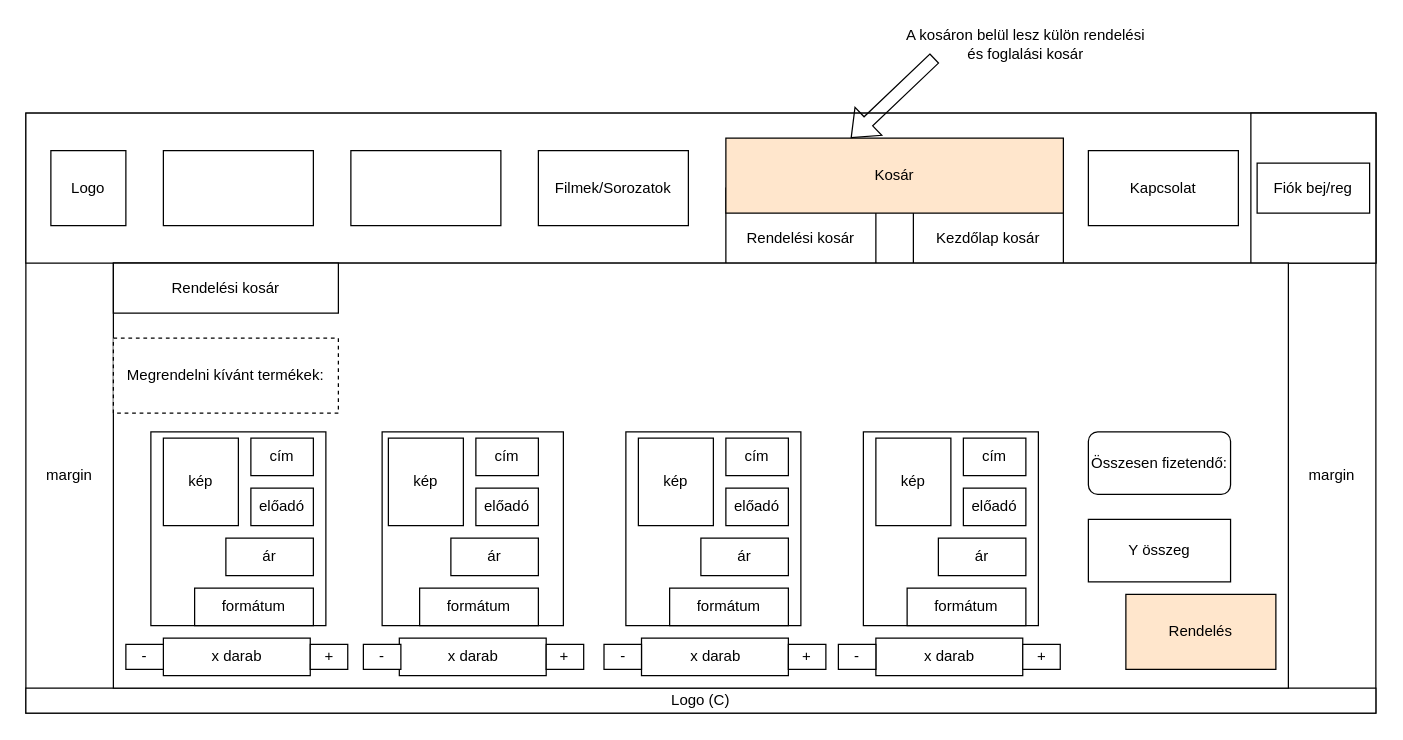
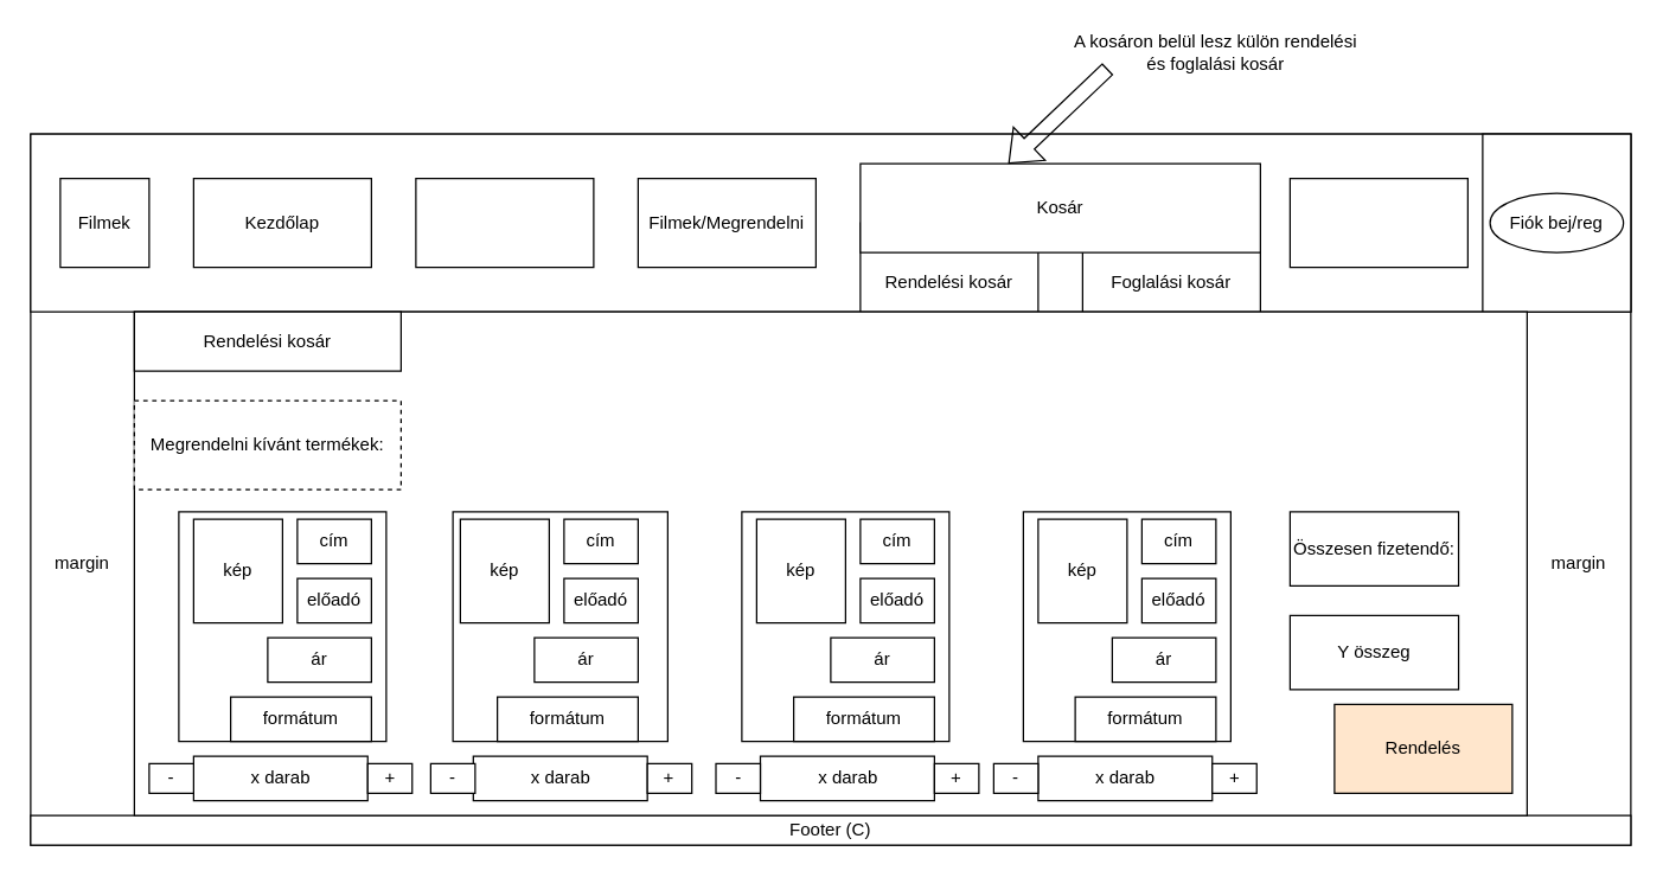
  <mxCell id="0" />
  <mxCell id="1" parent="0" />
  <mxCell id="2" value="" style="rounded=0;whiteSpace=wrap;html=1;" parent="1" vertex="1"><mxGeometry x="20" y="90" width="1080" height="480" as="geometry" /></mxCell>
  <mxCell id="3" value="" style="rounded=0;whiteSpace=wrap;html=1;" parent="1" vertex="1"><mxGeometry x="20" y="90" width="1080" height="120" as="geometry" /></mxCell>
  <mxCell id="4" style="edgeStyle=orthogonalEdgeStyle;rounded=0;orthogonalLoop=1;jettySize=auto;html=1;exitX=0.5;exitY=0;exitDx=0;exitDy=0;" parent="1" source="5" edge="1"><mxGeometry relative="1" as="geometry"><mxPoint x="560" y="550" as="targetPoint" /></mxGeometry></mxCell>
  <mxCell id="5" value="" style="rounded=0;whiteSpace=wrap;html=1;" parent="1" vertex="1"><mxGeometry x="20" y="550" width="1080" height="20" as="geometry" /></mxCell>
  <mxCell id="6" value="" style="rounded=0;whiteSpace=wrap;html=1;" parent="1" vertex="1"><mxGeometry x="1000" y="90" width="100" height="120" as="geometry" /></mxCell>
  <mxCell id="7" value="" style="rounded=0;whiteSpace=wrap;html=1;" parent="1" vertex="1"><mxGeometry x="130" y="120" width="120" height="60" as="geometry" /></mxCell>
  <mxCell id="8" value="" style="rounded=0;whiteSpace=wrap;html=1;" parent="1" vertex="1"><mxGeometry x="730" y="150" width="120" height="60" as="geometry" /></mxCell>
  <mxCell id="9" value="" style="rounded=0;whiteSpace=wrap;html=1;" parent="1" vertex="1"><mxGeometry x="280" y="120" width="120" height="60" as="geometry" /></mxCell>
  <mxCell id="10" value="" style="rounded=0;whiteSpace=wrap;html=1;" parent="1" vertex="1"><mxGeometry x="580" y="150" width="120" height="60" as="geometry" /></mxCell>
  <mxCell id="11" value="" style="rounded=0;whiteSpace=wrap;html=1;" parent="1" vertex="1"><mxGeometry x="430" y="120" width="120" height="60" as="geometry" /></mxCell>
  <mxCell id="12" value="" style="rounded=0;whiteSpace=wrap;html=1;" parent="1" vertex="1"><mxGeometry x="90" y="210" width="940" height="340" as="geometry" /></mxCell>
+ <mxCell id="13" value="Kezdőlap" style="text;html=1;align=center;verticalAlign=middle;whiteSpace=wrap;rounded=0;" parent="1" vertex="1"><mxGeometry x="130" y="120" width="120" height="60" as="geometry" /></mxCell>
  <mxCell id="14" value="" style="rounded=0;whiteSpace=wrap;html=1;" parent="1" vertex="1"><mxGeometry x="40" y="120" width="60" height="60" as="geometry" /></mxCell>
- <mxCell id="15" value="&lt;div&gt;Logo&lt;/div&gt;" style="text;html=1;align=center;verticalAlign=middle;whiteSpace=wrap;rounded=0;" parent="1" vertex="1"><mxGeometry x="40" y="120" width="60" height="60" as="geometry" /></mxCell>
- <mxCell id="16" value="Filmek/Sorozatok" style="text;html=1;align=center;verticalAlign=middle;whiteSpace=wrap;rounded=0;" parent="1" vertex="1"><mxGeometry x="430" y="120" width="120" height="60" as="geometry" /></mxCell>
+ <mxCell id="15" value="&lt;div&gt;Filmek&lt;/div&gt;" style="text;html=1;align=center;verticalAlign=middle;whiteSpace=wrap;rounded=0;" parent="1" vertex="1"><mxGeometry x="40" y="120" width="60" height="60" as="geometry" /></mxCell>
+ <mxCell id="16" value="Filmek/Megrendelni" style="text;html=1;align=center;verticalAlign=middle;whiteSpace=wrap;rounded=0;" parent="1" vertex="1"><mxGeometry x="430" y="120" width="120" height="60" as="geometry" /></mxCell>
  <mxCell id="17" value="Rendelési kosár" style="text;html=1;align=center;verticalAlign=middle;whiteSpace=wrap;rounded=0;" parent="1" vertex="1"><mxGeometry x="580" y="160" width="120" height="60" as="geometry" /></mxCell>
- <mxCell id="18" value="Logo (C)" style="text;html=1;align=center;verticalAlign=middle;whiteSpace=wrap;rounded=0;" parent="1" vertex="1"><mxGeometry x="20" y="550" width="1080" height="20" as="geometry" /></mxCell>
+ <mxCell id="18" value="Footer (C)" style="text;html=1;align=center;verticalAlign=middle;whiteSpace=wrap;rounded=0;" parent="1" vertex="1"><mxGeometry x="20" y="550" width="1080" height="20" as="geometry" /></mxCell>
  <mxCell id="19" value="margin" style="text;html=1;align=center;verticalAlign=middle;whiteSpace=wrap;rounded=0;" parent="1" vertex="1"><mxGeometry x="20" y="210" width="70" height="340" as="geometry" /></mxCell>
  <mxCell id="20" value="margin" style="text;html=1;align=center;verticalAlign=middle;whiteSpace=wrap;rounded=0;" parent="1" vertex="1"><mxGeometry x="1030" y="210" width="70" height="340" as="geometry" /></mxCell>
- <mxCell id="21" value="Fiók bej/reg" style="rounded=0;whiteSpace=wrap;html=1;" parent="1" vertex="1"><mxGeometry x="1005" y="130" width="90" height="40" as="geometry" /></mxCell>
+ <mxCell id="21" value="Fiók bej/reg" style="ellipse;whiteSpace=wrap;html=1;" parent="1" vertex="1"><mxGeometry x="1005" y="130" width="90" height="40" as="geometry" /></mxCell>
  <mxCell id="22" value="" style="rounded=0;whiteSpace=wrap;html=1;" parent="1" vertex="1"><mxGeometry x="870" y="120" width="120" height="60" as="geometry" /></mxCell>
- <mxCell id="23" value="Kapcsolat" style="text;html=1;align=center;verticalAlign=middle;whiteSpace=wrap;rounded=0;" parent="1" vertex="1"><mxGeometry x="870" y="120" width="120" height="60" as="geometry" /></mxCell>
- <mxCell id="24" value="Kezdőlap kosár" style="text;html=1;align=center;verticalAlign=middle;whiteSpace=wrap;rounded=0;" parent="1" vertex="1"><mxGeometry x="730" y="160" width="120" height="60" as="geometry" /></mxCell>
- <mxCell id="25" value="Kosár" style="rounded=0;whiteSpace=wrap;html=1;fillColor=#ffe6cc;" parent="1" vertex="1"><mxGeometry x="580" y="110" width="270" height="60" as="geometry" /></mxCell>
+ <mxCell id="24" value="Foglalási kosár" style="text;html=1;align=center;verticalAlign=middle;whiteSpace=wrap;rounded=0;" parent="1" vertex="1"><mxGeometry x="730" y="160" width="120" height="60" as="geometry" /></mxCell>
+ <mxCell id="25" value="Kosár" style="rounded=0;whiteSpace=wrap;html=1;" parent="1" vertex="1"><mxGeometry x="580" y="110" width="270" height="60" as="geometry" /></mxCell>
  <mxCell id="26" value="A kosáron belül lesz külön rendelési és foglalási kosár" style="text;html=1;align=center;verticalAlign=middle;whiteSpace=wrap;rounded=0;" parent="1" vertex="1"><mxGeometry x="720" y="20" width="200" height="30" as="geometry" /></mxCell>
  <mxCell id="27" value="" style="endArrow=classic;html=1;rounded=0;entryX=0.37;entryY=0;entryDx=0;entryDy=0;shape=flexArrow;entryPerimeter=0;exitX=0.135;exitY=0.867;exitDx=0;exitDy=0;exitPerimeter=0;" parent="1" source="26" target="25" edge="1"><mxGeometry width="50" height="50" relative="1" as="geometry"><mxPoint x="600" y="70" as="sourcePoint" /><mxPoint x="480" y="150" as="targetPoint" /></mxGeometry></mxCell>
  <mxCell id="28" value="Rendelési kosár" style="rounded=0;whiteSpace=wrap;html=1;" parent="1" vertex="1"><mxGeometry x="90" y="210" width="180" height="40" as="geometry" /></mxCell>
  <mxCell id="29" value="Megrendelni kívánt termékek:" style="rounded=0;whiteSpace=wrap;html=1;dashed=1;" parent="1" vertex="1"><mxGeometry x="90" y="270" width="180" height="60" as="geometry" /></mxCell>
  <mxCell id="30" value="" style="rounded=0;whiteSpace=wrap;html=1;" parent="1" vertex="1"><mxGeometry x="120" y="345" width="140" height="155" as="geometry" /></mxCell>
  <mxCell id="31" value="" style="rounded=0;whiteSpace=wrap;html=1;" parent="1" vertex="1"><mxGeometry x="305" y="345" width="145" height="155" as="geometry" /></mxCell>
  <mxCell id="32" value="" style="rounded=0;whiteSpace=wrap;html=1;" parent="1" vertex="1"><mxGeometry x="500" y="345" width="140" height="155" as="geometry" /></mxCell>
  <mxCell id="33" value="" style="rounded=0;whiteSpace=wrap;html=1;" parent="1" vertex="1"><mxGeometry x="690" y="345" width="140" height="155" as="geometry" /></mxCell>
  <mxCell id="34" value="kép" style="rounded=0;whiteSpace=wrap;html=1;" vertex="1" parent="1"><mxGeometry x="130" y="350" width="60" height="70" as="geometry" /></mxCell>
  <mxCell id="35" value="kép" style="rounded=0;whiteSpace=wrap;html=1;" vertex="1" parent="1"><mxGeometry x="310" y="350" width="60" height="70" as="geometry" /></mxCell>
  <mxCell id="36" value="kép" style="rounded=0;whiteSpace=wrap;html=1;" vertex="1" parent="1"><mxGeometry x="510" y="350" width="60" height="70" as="geometry" /></mxCell>
  <mxCell id="37" value="kép" style="rounded=0;whiteSpace=wrap;html=1;" vertex="1" parent="1"><mxGeometry x="700" y="350" width="60" height="70" as="geometry" /></mxCell>
  <mxCell id="38" value="cím" style="rounded=0;whiteSpace=wrap;html=1;" vertex="1" parent="1"><mxGeometry x="200" y="350" width="50" height="30" as="geometry" /></mxCell>
  <mxCell id="39" value="cím" style="rounded=0;whiteSpace=wrap;html=1;" vertex="1" parent="1"><mxGeometry x="380" y="350" width="50" height="30" as="geometry" /></mxCell>
  <mxCell id="40" value="cím" style="rounded=0;whiteSpace=wrap;html=1;" vertex="1" parent="1"><mxGeometry x="580" y="350" width="50" height="30" as="geometry" /></mxCell>
  <mxCell id="41" value="cím" style="rounded=0;whiteSpace=wrap;html=1;" vertex="1" parent="1"><mxGeometry x="770" y="350" width="50" height="30" as="geometry" /></mxCell>
  <mxCell id="42" value="előadó" style="rounded=0;whiteSpace=wrap;html=1;" vertex="1" parent="1"><mxGeometry x="200" y="390" width="50" height="30" as="geometry" /></mxCell>
  <mxCell id="43" value="előadó" style="rounded=0;whiteSpace=wrap;html=1;" vertex="1" parent="1"><mxGeometry x="380" y="390" width="50" height="30" as="geometry" /></mxCell>
  <mxCell id="44" value="előadó" style="rounded=0;whiteSpace=wrap;html=1;" vertex="1" parent="1"><mxGeometry x="580" y="390" width="50" height="30" as="geometry" /></mxCell>
  <mxCell id="45" value="előadó" style="rounded=0;whiteSpace=wrap;html=1;" vertex="1" parent="1"><mxGeometry x="770" y="390" width="50" height="30" as="geometry" /></mxCell>
  <mxCell id="46" value="ár" style="rounded=0;whiteSpace=wrap;html=1;" vertex="1" parent="1"><mxGeometry x="180" y="430" width="70" height="30" as="geometry" /></mxCell>
  <mxCell id="47" value="ár" style="rounded=0;whiteSpace=wrap;html=1;" vertex="1" parent="1"><mxGeometry x="360" y="430" width="70" height="30" as="geometry" /></mxCell>
  <mxCell id="48" value="ár" style="rounded=0;whiteSpace=wrap;html=1;" vertex="1" parent="1"><mxGeometry x="560" y="430" width="70" height="30" as="geometry" /></mxCell>
  <mxCell id="49" value="ár" style="rounded=0;whiteSpace=wrap;html=1;" vertex="1" parent="1"><mxGeometry x="750" y="430" width="70" height="30" as="geometry" /></mxCell>
  <mxCell id="50" value="formátum" style="rounded=0;whiteSpace=wrap;html=1;" vertex="1" parent="1"><mxGeometry x="155" y="470" width="95" height="30" as="geometry" /></mxCell>
  <mxCell id="51" value="formátum" style="rounded=0;whiteSpace=wrap;html=1;" vertex="1" parent="1"><mxGeometry x="335" y="470" width="95" height="30" as="geometry" /></mxCell>
  <mxCell id="52" value="formátum" style="rounded=0;whiteSpace=wrap;html=1;" vertex="1" parent="1"><mxGeometry x="535" y="470" width="95" height="30" as="geometry" /></mxCell>
  <mxCell id="53" value="formátum" style="rounded=0;whiteSpace=wrap;html=1;" vertex="1" parent="1"><mxGeometry x="725" y="470" width="95" height="30" as="geometry" /></mxCell>
  <mxCell id="54" value="x darab" style="rounded=0;whiteSpace=wrap;html=1;" vertex="1" parent="1"><mxGeometry x="130" y="510" width="117.5" height="30" as="geometry" /></mxCell>
  <mxCell id="55" value="x darab" style="rounded=0;whiteSpace=wrap;html=1;" vertex="1" parent="1"><mxGeometry x="318.75" y="510" width="117.5" height="30" as="geometry" /></mxCell>
  <mxCell id="56" value="x darab" style="rounded=0;whiteSpace=wrap;html=1;" vertex="1" parent="1"><mxGeometry x="512.5" y="510" width="117.5" height="30" as="geometry" /></mxCell>
  <mxCell id="57" value="x darab" style="rounded=0;whiteSpace=wrap;html=1;" vertex="1" parent="1"><mxGeometry x="700" y="510" width="117.5" height="30" as="geometry" /></mxCell>
  <mxCell id="58" value="-" style="rounded=0;whiteSpace=wrap;html=1;" vertex="1" parent="1"><mxGeometry x="100" y="515" width="30" height="20" as="geometry" /></mxCell>
  <mxCell id="59" value="+" style="rounded=0;whiteSpace=wrap;html=1;" vertex="1" parent="1"><mxGeometry x="247.5" y="515" width="30" height="20" as="geometry" /></mxCell>
  <mxCell id="60" value="-" style="rounded=0;whiteSpace=wrap;html=1;" vertex="1" parent="1"><mxGeometry x="290" y="515" width="30" height="20" as="geometry" /></mxCell>
  <mxCell id="61" value="-" style="rounded=0;whiteSpace=wrap;html=1;" vertex="1" parent="1"><mxGeometry x="482.5" y="515" width="30" height="20" as="geometry" /></mxCell>
  <mxCell id="62" value="-" style="rounded=0;whiteSpace=wrap;html=1;" vertex="1" parent="1"><mxGeometry x="670" y="515" width="30" height="20" as="geometry" /></mxCell>
  <mxCell id="63" value="+" style="rounded=0;whiteSpace=wrap;html=1;" vertex="1" parent="1"><mxGeometry x="436.25" y="515" width="30" height="20" as="geometry" /></mxCell>
  <mxCell id="64" value="+" style="rounded=0;whiteSpace=wrap;html=1;" vertex="1" parent="1"><mxGeometry x="630" y="515" width="30" height="20" as="geometry" /></mxCell>
  <mxCell id="65" value="+" style="rounded=0;whiteSpace=wrap;html=1;" vertex="1" parent="1"><mxGeometry x="817.5" y="515" width="30" height="20" as="geometry" /></mxCell>
- <mxCell id="66" value="Összesen fizetendő:" style="whiteSpace=wrap;html=1;rounded=1;" vertex="1" parent="1"><mxGeometry x="870" y="345" width="113.75" height="50" as="geometry" /></mxCell>
+ <mxCell id="66" value="Összesen fizetendő:" style="rounded=0;whiteSpace=wrap;html=1;" vertex="1" parent="1"><mxGeometry x="870" y="345" width="113.75" height="50" as="geometry" /></mxCell>
  <mxCell id="67" value="Y összeg" style="rounded=0;whiteSpace=wrap;html=1;" vertex="1" parent="1"><mxGeometry x="870" y="415" width="113.75" height="50" as="geometry" /></mxCell>
  <mxCell id="68" value="Rendelés" style="rounded=0;whiteSpace=wrap;html=1;fillColor=#ffe6cc;" vertex="1" parent="1"><mxGeometry x="900" y="475" width="120" height="60" as="geometry" /></mxCell>
